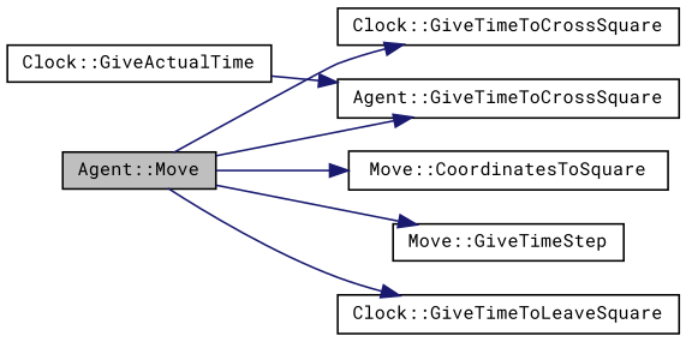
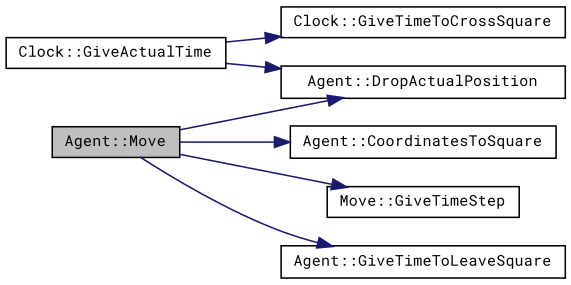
  digraph {
    fontname="Roboto Mono"
    rankdir=LR
    node [color=black fillcolor=white fontname="Roboto Mono" fontsize=10 shape=record style=filled]
    edge [color=midnightblue fontname="Roboto Mono" fontsize=10 labelfontname=FreeSans labelfontsize=10 style=solid]
    n1 [fillcolor=grey75 fontcolor=black height=0.2 label="Agent::Move" width=0.4]
-   n2 [height=0.2 label="Move::CoordinatesToSquare" width=0.4]
-   n3 [height=0.2 label="Agent::GiveTimeToCrossSquare" width=0.4]
+   n2 [height=0.2 label="Agent::CoordinatesToSquare" width=0.4]
+   n3 [height=0.2 label="Agent::DropActualPosition" width=0.4]
    n4 [height=0.2 label="Move::GiveTimeStep" width=0.4]
    n5 [height=0.2 label="Clock::GiveTimeToCrossSquare" width=0.4]
-   n6 [height=0.2 label="Clock::GiveTimeToLeaveSquare" width=0.4]
+   n6 [height=0.2 label="Agent::GiveTimeToLeaveSquare" width=0.4]
    n7 [height=0.2 label="Clock::GiveActualTime" width=0.4]
    n1 -> n2
    n1 -> n3
    n1 -> n4
-   n1 -> n5
+   n7 -> n5
    n1 -> n6
    n7 -> n3
  }
